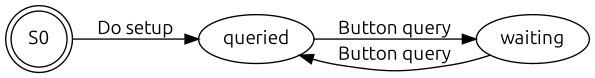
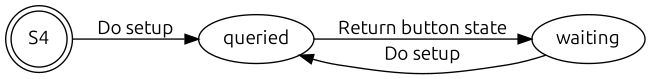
  digraph {
    fontname=Ubuntu
    rankdir=LR
    node [fontname=Ubuntu shape=ellipse]
    edge [fontname=Ubuntu]
-   S0 [shape=doublecircle]
+   S0 [shape=doublecircle label=S4]
    queried
    waiting
    S0 -> queried [label="Do setup"]
-   queried -> waiting [label="Button query"]
-   waiting -> queried [label="Button query"]
+   queried -> waiting [label="Return button state"]
+   waiting -> queried [label="Do setup"]
  }
